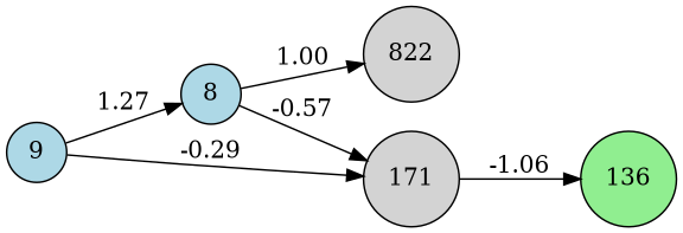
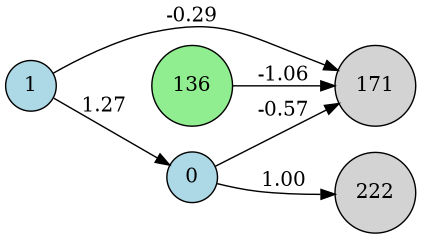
  digraph {
    rankdir=LR
    node [fillcolor=lightblue shape=circle style=filled]
-   n1 [label=8]
+   n1 [label=0]
    n2 [fillcolor=lightgray label=171]
-   n3 [fillcolor=lightgray label=822]
+   n3 [fillcolor=lightgray label=222]
    n4 [fillcolor=lightgreen label=136]
-   n5 [label=9]
+   n5 [label=1]
    n1 -> n2 [label=-0.57]
    n1 -> n3 [label=1.00]
-   n2 -> n4 [label=-1.06]
+   n4 -> n2 [label=-1.06]
    n5 -> n1 [label=1.27]
    n5 -> n2 [label=-0.29]
  }
